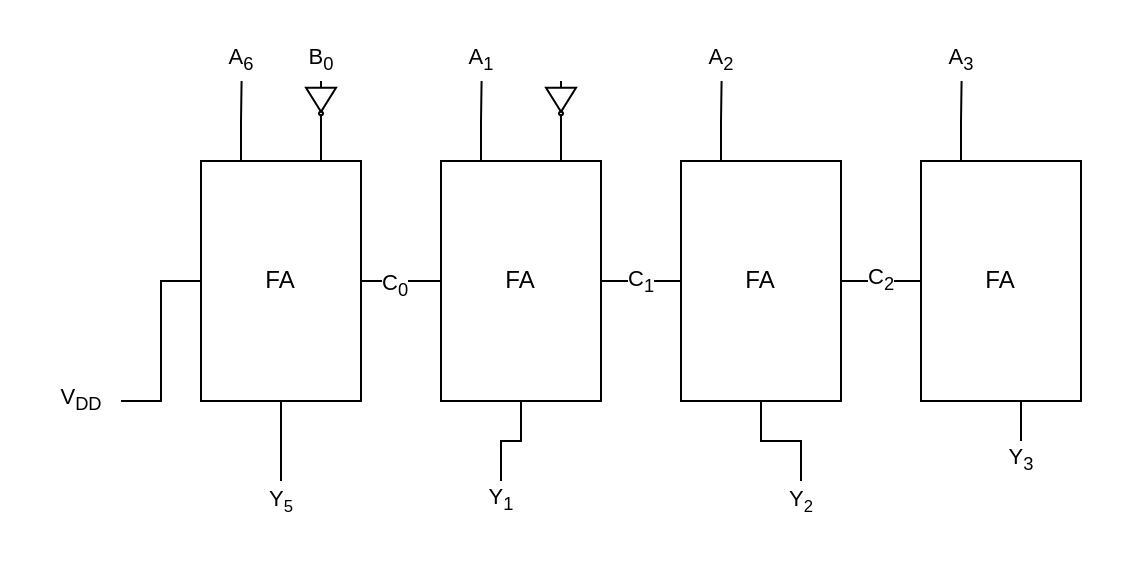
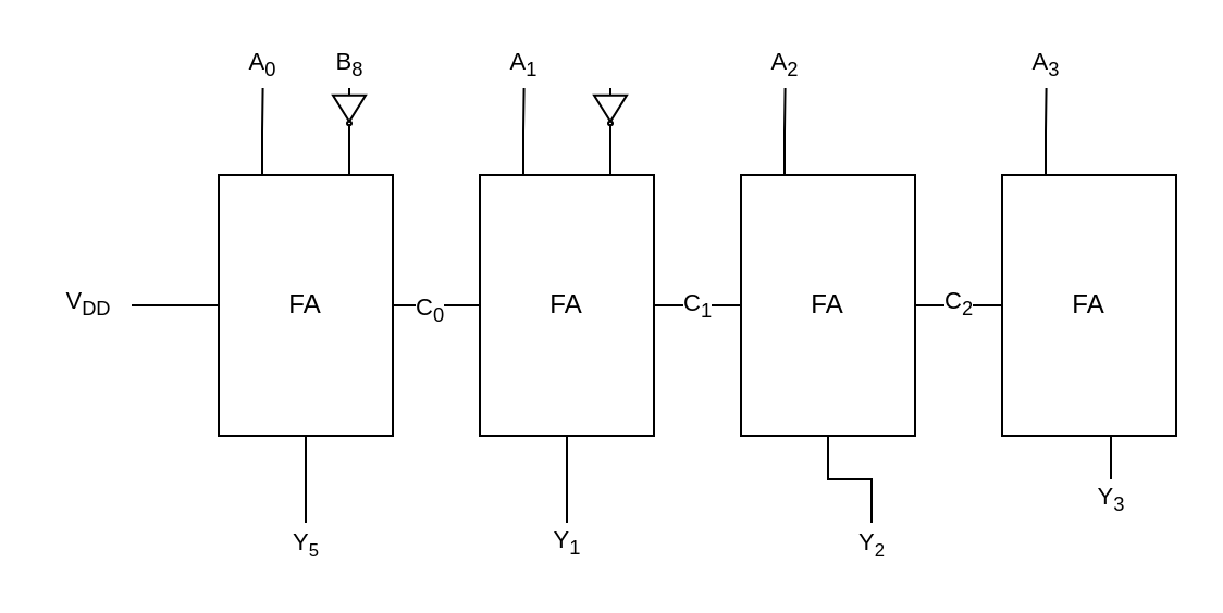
  <mxCell id="0" />
  <mxCell id="1" parent="0" />
  <mxCell id="2" style="edgeStyle=orthogonalEdgeStyle;rounded=0;orthogonalLoop=1;jettySize=auto;html=1;exitX=0.25;exitY=0;exitDx=0;exitDy=0;fontSize=11;endArrow=none;endFill=0;" parent="1" source="5" edge="1"><mxGeometry relative="1" as="geometry"><mxPoint x="120.286" y="40" as="targetPoint" /></mxGeometry></mxCell>
  <mxCell id="3" style="edgeStyle=orthogonalEdgeStyle;rounded=0;orthogonalLoop=1;jettySize=auto;html=1;entryX=0;entryY=0.5;entryDx=0;entryDy=0;fontSize=11;endArrow=none;endFill=0;" parent="1" source="5" target="13" edge="1"><mxGeometry relative="1" as="geometry" /></mxCell>
  <mxCell id="4" value="" style="edgeStyle=orthogonalEdgeStyle;rounded=0;orthogonalLoop=1;jettySize=auto;html=1;fontSize=11;endArrow=none;endFill=0;" parent="1" source="5" target="13" edge="1"><mxGeometry relative="1" as="geometry" /></mxCell>
  <mxCell id="5" value="FA" style="whiteSpace=wrap;html=1;" parent="1" vertex="1"><mxGeometry x="100" y="80" width="80" height="120" as="geometry" /></mxCell>
- <mxCell id="6" value="A&lt;sub&gt;6&lt;/sub&gt;" style="text;html=1;align=center;verticalAlign=middle;resizable=0;points=[];autosize=1;strokeColor=none;fontSize=11;" parent="1" vertex="1"><mxGeometry x="105" y="20" width="30" height="20" as="geometry" /></mxCell>
- <mxCell id="7" value="B&lt;sub&gt;0&lt;/sub&gt;" style="text;html=1;align=center;verticalAlign=middle;resizable=0;points=[];autosize=1;strokeColor=none;fontSize=11;" parent="1" vertex="1"><mxGeometry x="145" y="20" width="30" height="20" as="geometry" /></mxCell>
+ <mxCell id="6" value="A&lt;sub&gt;0&lt;/sub&gt;" style="text;html=1;align=center;verticalAlign=middle;resizable=0;points=[];autosize=1;strokeColor=none;fontSize=11;" parent="1" vertex="1"><mxGeometry x="105" y="20" width="30" height="20" as="geometry" /></mxCell>
+ <mxCell id="7" value="B&lt;sub&gt;8&lt;/sub&gt;" style="text;html=1;align=center;verticalAlign=middle;resizable=0;points=[];autosize=1;strokeColor=none;fontSize=11;" parent="1" vertex="1"><mxGeometry x="145" y="20" width="30" height="20" as="geometry" /></mxCell>
  <mxCell id="8" style="edgeStyle=orthogonalEdgeStyle;rounded=0;orthogonalLoop=1;jettySize=auto;html=1;exitX=0.25;exitY=0;exitDx=0;exitDy=0;fontSize=11;endArrow=none;endFill=0;" parent="1" source="13" edge="1"><mxGeometry relative="1" as="geometry"><mxPoint x="240.286" y="40" as="targetPoint" /></mxGeometry></mxCell>
  <mxCell id="9" style="edgeStyle=orthogonalEdgeStyle;rounded=0;orthogonalLoop=1;jettySize=auto;html=1;entryX=0;entryY=0.5;entryDx=0;entryDy=0;fontSize=11;endArrow=none;endFill=0;" parent="1" source="13" target="18" edge="1"><mxGeometry relative="1" as="geometry" /></mxCell>
  <mxCell id="10" value="C&lt;sub&gt;1&lt;/sub&gt;" style="edgeLabel;html=1;align=center;verticalAlign=middle;resizable=0;points=[];fontSize=11;" parent="9" vertex="1" connectable="0"><mxGeometry x="-0.038" relative="1" as="geometry"><mxPoint as="offset" /></mxGeometry></mxCell>
  <mxCell id="11" value="" style="edgeStyle=orthogonalEdgeStyle;rounded=0;orthogonalLoop=1;jettySize=auto;html=1;fontSize=11;endArrow=none;endFill=0;" parent="1" source="13" target="5" edge="1"><mxGeometry relative="1" as="geometry" /></mxCell>
  <mxCell id="12" value="C&lt;sub&gt;0&lt;/sub&gt;" style="edgeLabel;html=1;align=center;verticalAlign=middle;resizable=0;points=[];fontSize=11;" parent="11" vertex="1" connectable="0"><mxGeometry x="0.218" y="2" relative="1" as="geometry"><mxPoint as="offset" /></mxGeometry></mxCell>
  <mxCell id="13" value="FA" style="whiteSpace=wrap;html=1;" parent="1" vertex="1"><mxGeometry x="220" y="80" width="80" height="120" as="geometry" /></mxCell>
  <mxCell id="14" value="A&lt;sub&gt;1&lt;/sub&gt;" style="text;html=1;align=center;verticalAlign=middle;resizable=0;points=[];autosize=1;strokeColor=none;fontSize=11;" parent="1" vertex="1"><mxGeometry x="225" y="20" width="30" height="20" as="geometry" /></mxCell>
  <mxCell id="15" style="edgeStyle=orthogonalEdgeStyle;rounded=0;orthogonalLoop=1;jettySize=auto;html=1;exitX=0.25;exitY=0;exitDx=0;exitDy=0;fontSize=11;endArrow=none;endFill=0;" parent="1" source="18" edge="1"><mxGeometry relative="1" as="geometry"><mxPoint x="360.286" y="40" as="targetPoint" /></mxGeometry></mxCell>
  <mxCell id="16" style="edgeStyle=orthogonalEdgeStyle;rounded=0;orthogonalLoop=1;jettySize=auto;html=1;entryX=0;entryY=0.5;entryDx=0;entryDy=0;fontSize=11;endArrow=none;endFill=0;" parent="1" source="18" target="21" edge="1"><mxGeometry relative="1" as="geometry" /></mxCell>
  <mxCell id="17" value="C&lt;sub&gt;2&lt;/sub&gt;" style="edgeLabel;html=1;align=center;verticalAlign=middle;resizable=0;points=[];fontSize=11;" parent="16" vertex="1" connectable="0"><mxGeometry x="-0.047" y="1" relative="1" as="geometry"><mxPoint as="offset" /></mxGeometry></mxCell>
  <mxCell id="18" value="FA" style="whiteSpace=wrap;html=1;" parent="1" vertex="1"><mxGeometry x="340" y="80" width="80" height="120" as="geometry" /></mxCell>
  <mxCell id="19" value="A&lt;sub&gt;2&lt;/sub&gt;" style="text;html=1;align=center;verticalAlign=middle;resizable=0;points=[];autosize=1;strokeColor=none;fontSize=11;" parent="1" vertex="1"><mxGeometry x="345" y="20" width="30" height="20" as="geometry" /></mxCell>
  <mxCell id="20" style="edgeStyle=orthogonalEdgeStyle;rounded=0;orthogonalLoop=1;jettySize=auto;html=1;exitX=0.25;exitY=0;exitDx=0;exitDy=0;fontSize=11;endArrow=none;endFill=0;" parent="1" source="21" edge="1"><mxGeometry relative="1" as="geometry"><mxPoint x="480.286" y="40" as="targetPoint" /></mxGeometry></mxCell>
  <mxCell id="21" value="FA" style="whiteSpace=wrap;html=1;" parent="1" vertex="1"><mxGeometry x="460" y="80" width="80" height="120" as="geometry" /></mxCell>
  <mxCell id="22" value="A&lt;sub&gt;3&lt;/sub&gt;" style="text;html=1;align=center;verticalAlign=middle;resizable=0;points=[];autosize=1;strokeColor=none;fontSize=11;" parent="1" vertex="1"><mxGeometry x="465" y="20" width="30" height="20" as="geometry" /></mxCell>
  <mxCell id="23" style="edgeStyle=orthogonalEdgeStyle;rounded=0;orthogonalLoop=1;jettySize=auto;html=1;entryX=0.5;entryY=1;entryDx=0;entryDy=0;fontSize=11;endArrow=none;endFill=0;" parent="1" source="24" target="5" edge="1"><mxGeometry relative="1" as="geometry" /></mxCell>
  <mxCell id="24" value="Y&lt;font size=&quot;1&quot;&gt;&lt;sub&gt;5&lt;/sub&gt;&lt;/font&gt;" style="text;html=1;align=center;verticalAlign=middle;resizable=0;points=[];autosize=1;strokeColor=none;fontSize=11;" parent="1" vertex="1"><mxGeometry x="125" y="240" width="30" height="20" as="geometry" /></mxCell>
  <mxCell id="25" style="edgeStyle=orthogonalEdgeStyle;rounded=0;orthogonalLoop=1;jettySize=auto;html=1;entryX=0.5;entryY=1;entryDx=0;entryDy=0;fontSize=11;endArrow=none;endFill=0;" parent="1" source="26" target="13" edge="1"><mxGeometry relative="1" as="geometry" /></mxCell>
- <mxCell id="26" value="Y&lt;sub&gt;1&lt;/sub&gt;" style="text;html=1;align=center;verticalAlign=middle;resizable=0;points=[];autosize=1;strokeColor=none;fontSize=11;" parent="1" vertex="1"><mxGeometry x="235" y="240" width="30" height="20" as="geometry" /></mxCell>
+ <mxCell id="26" value="Y&lt;sub&gt;1&lt;/sub&gt;" style="text;html=1;align=center;verticalAlign=middle;resizable=0;points=[];autosize=1;strokeColor=none;fontSize=11;" parent="1" vertex="1"><mxGeometry x="245" y="240" width="30" height="20" as="geometry" /></mxCell>
  <mxCell id="27" style="edgeStyle=orthogonalEdgeStyle;rounded=0;orthogonalLoop=1;jettySize=auto;html=1;entryX=0.5;entryY=1;entryDx=0;entryDy=0;fontSize=11;endArrow=none;endFill=0;" parent="1" source="28" target="18" edge="1"><mxGeometry relative="1" as="geometry" /></mxCell>
  <mxCell id="28" value="Y&lt;font size=&quot;1&quot;&gt;&lt;sub&gt;2&lt;/sub&gt;&lt;/font&gt;" style="text;html=1;align=center;verticalAlign=middle;resizable=0;points=[];autosize=1;strokeColor=none;fontSize=11;" parent="1" vertex="1"><mxGeometry x="385" y="240" width="30" height="20" as="geometry" /></mxCell>
  <mxCell id="29" style="edgeStyle=orthogonalEdgeStyle;rounded=0;orthogonalLoop=1;jettySize=auto;html=1;entryX=0.5;entryY=1;entryDx=0;entryDy=0;fontSize=11;endArrow=none;endFill=0;" parent="1" source="30" target="21" edge="1"><mxGeometry relative="1" as="geometry" /></mxCell>
  <mxCell id="30" value="Y&lt;sub&gt;3&lt;/sub&gt;" style="text;html=1;align=center;verticalAlign=middle;resizable=0;points=[];autosize=1;strokeColor=none;fontSize=11;" parent="1" vertex="1"><mxGeometry x="495" y="220" width="30" height="20" as="geometry" /></mxCell>
  <mxCell id="31" style="edgeStyle=orthogonalEdgeStyle;rounded=0;orthogonalLoop=1;jettySize=auto;html=1;entryX=0;entryY=0.5;entryDx=0;entryDy=0;fontSize=11;endArrow=none;endFill=0;" parent="1" source="32" target="5" edge="1"><mxGeometry relative="1" as="geometry" /></mxCell>
- <mxCell id="32" value="V&lt;sub&gt;DD&lt;/sub&gt;" style="text;html=1;align=center;verticalAlign=middle;resizable=0;points=[];autosize=1;strokeColor=none;fontSize=11;" parent="1" vertex="1"><mxGeometry x="20" y="190" width="40" height="20" as="geometry" /></mxCell>
+ <mxCell id="32" value="V&lt;sub&gt;DD&lt;/sub&gt;" style="text;html=1;align=center;verticalAlign=middle;resizable=0;points=[];autosize=1;strokeColor=none;fontSize=11;" parent="1" vertex="1"><mxGeometry x="20" y="130" width="40" height="20" as="geometry" /></mxCell>
  <mxCell id="33" style="edgeStyle=orthogonalEdgeStyle;rounded=0;orthogonalLoop=1;jettySize=auto;html=1;exitX=1;exitY=0.5;exitDx=0;exitDy=0;exitPerimeter=0;entryX=0.75;entryY=0;entryDx=0;entryDy=0;endArrow=none;endFill=0;" edge="1" parent="1" source="34" target="5"><mxGeometry relative="1" as="geometry" /></mxCell>
  <mxCell id="34" value="" style="verticalLabelPosition=bottom;shadow=0;dashed=0;align=center;html=1;verticalAlign=top;shape=mxgraph.electrical.logic_gates.inverter_2;direction=south;" vertex="1" parent="1"><mxGeometry x="152.5" y="40" width="15" height="20" as="geometry" /></mxCell>
  <mxCell id="35" style="edgeStyle=orthogonalEdgeStyle;rounded=0;orthogonalLoop=1;jettySize=auto;html=1;exitX=1;exitY=0.5;exitDx=0;exitDy=0;exitPerimeter=0;entryX=0.75;entryY=0;entryDx=0;entryDy=0;endArrow=none;endFill=0;" edge="1" source="36" parent="1"><mxGeometry relative="1" as="geometry"><mxPoint x="280" y="80" as="targetPoint" /></mxGeometry></mxCell>
  <mxCell id="36" value="" style="verticalLabelPosition=bottom;shadow=0;dashed=0;align=center;html=1;verticalAlign=top;shape=mxgraph.electrical.logic_gates.inverter_2;direction=south;" vertex="1" parent="1"><mxGeometry x="272.5" y="40" width="15" height="20" as="geometry" /></mxCell>
